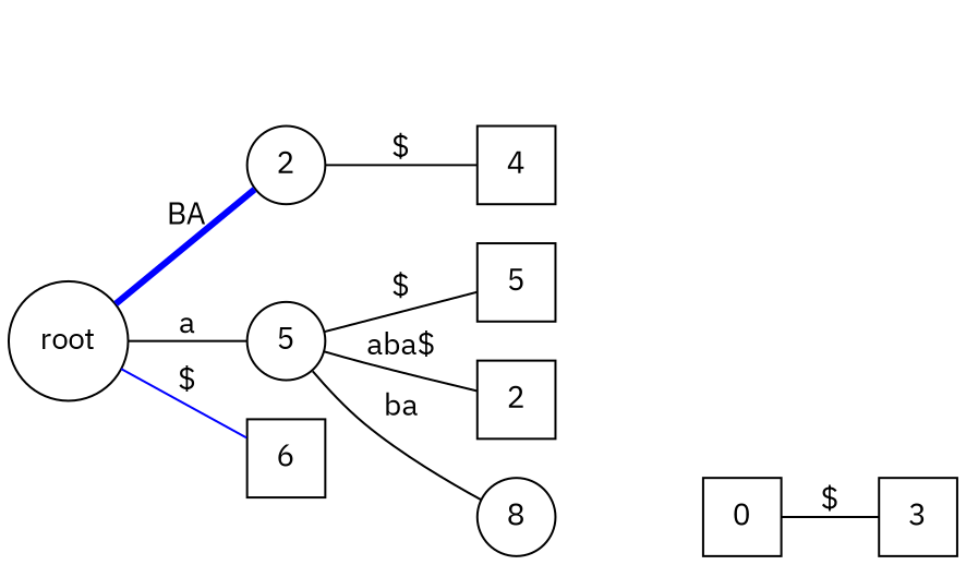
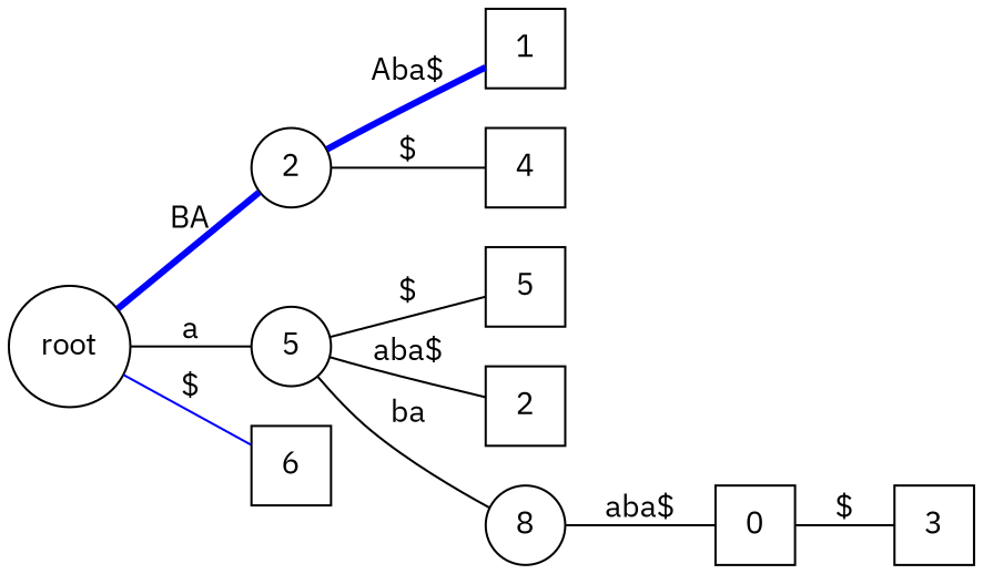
  graph {
    fontname="IBM Plex Sans"
    rankdir=LR
    node [fontname="IBM Plex Sans" shape=square]
    edge [fontname="IBM Plex Sans"]
    n1 [label=root shape=circle]
    2 [shape=circle]
    5 [shape=circle]
    n4 [label=6]
+   n5 [label=1]
    n6 [label=4]
    n7 [label=5]
    n8 [label=2]
    8 [shape=circle]
    n10 [label=0]
    n11 [label=3]
    n1 -- 2 [color=blue label=BA penwidth=3.0]
    n1 -- 5 [label=a]
    n1 -- n4 [color=blue label="$"]
+   2 -- n5 [color=blue label="Aba$" penwidth=3.0]
    2 -- n6 [label="$"]
    5 -- n7 [label="$"]
    5 -- n8 [label="aba$"]
    5 -- 8 [label=ba]
+   8 -- n10 [label="aba$"]
    n10 -- n11 [label="$"]
  }
